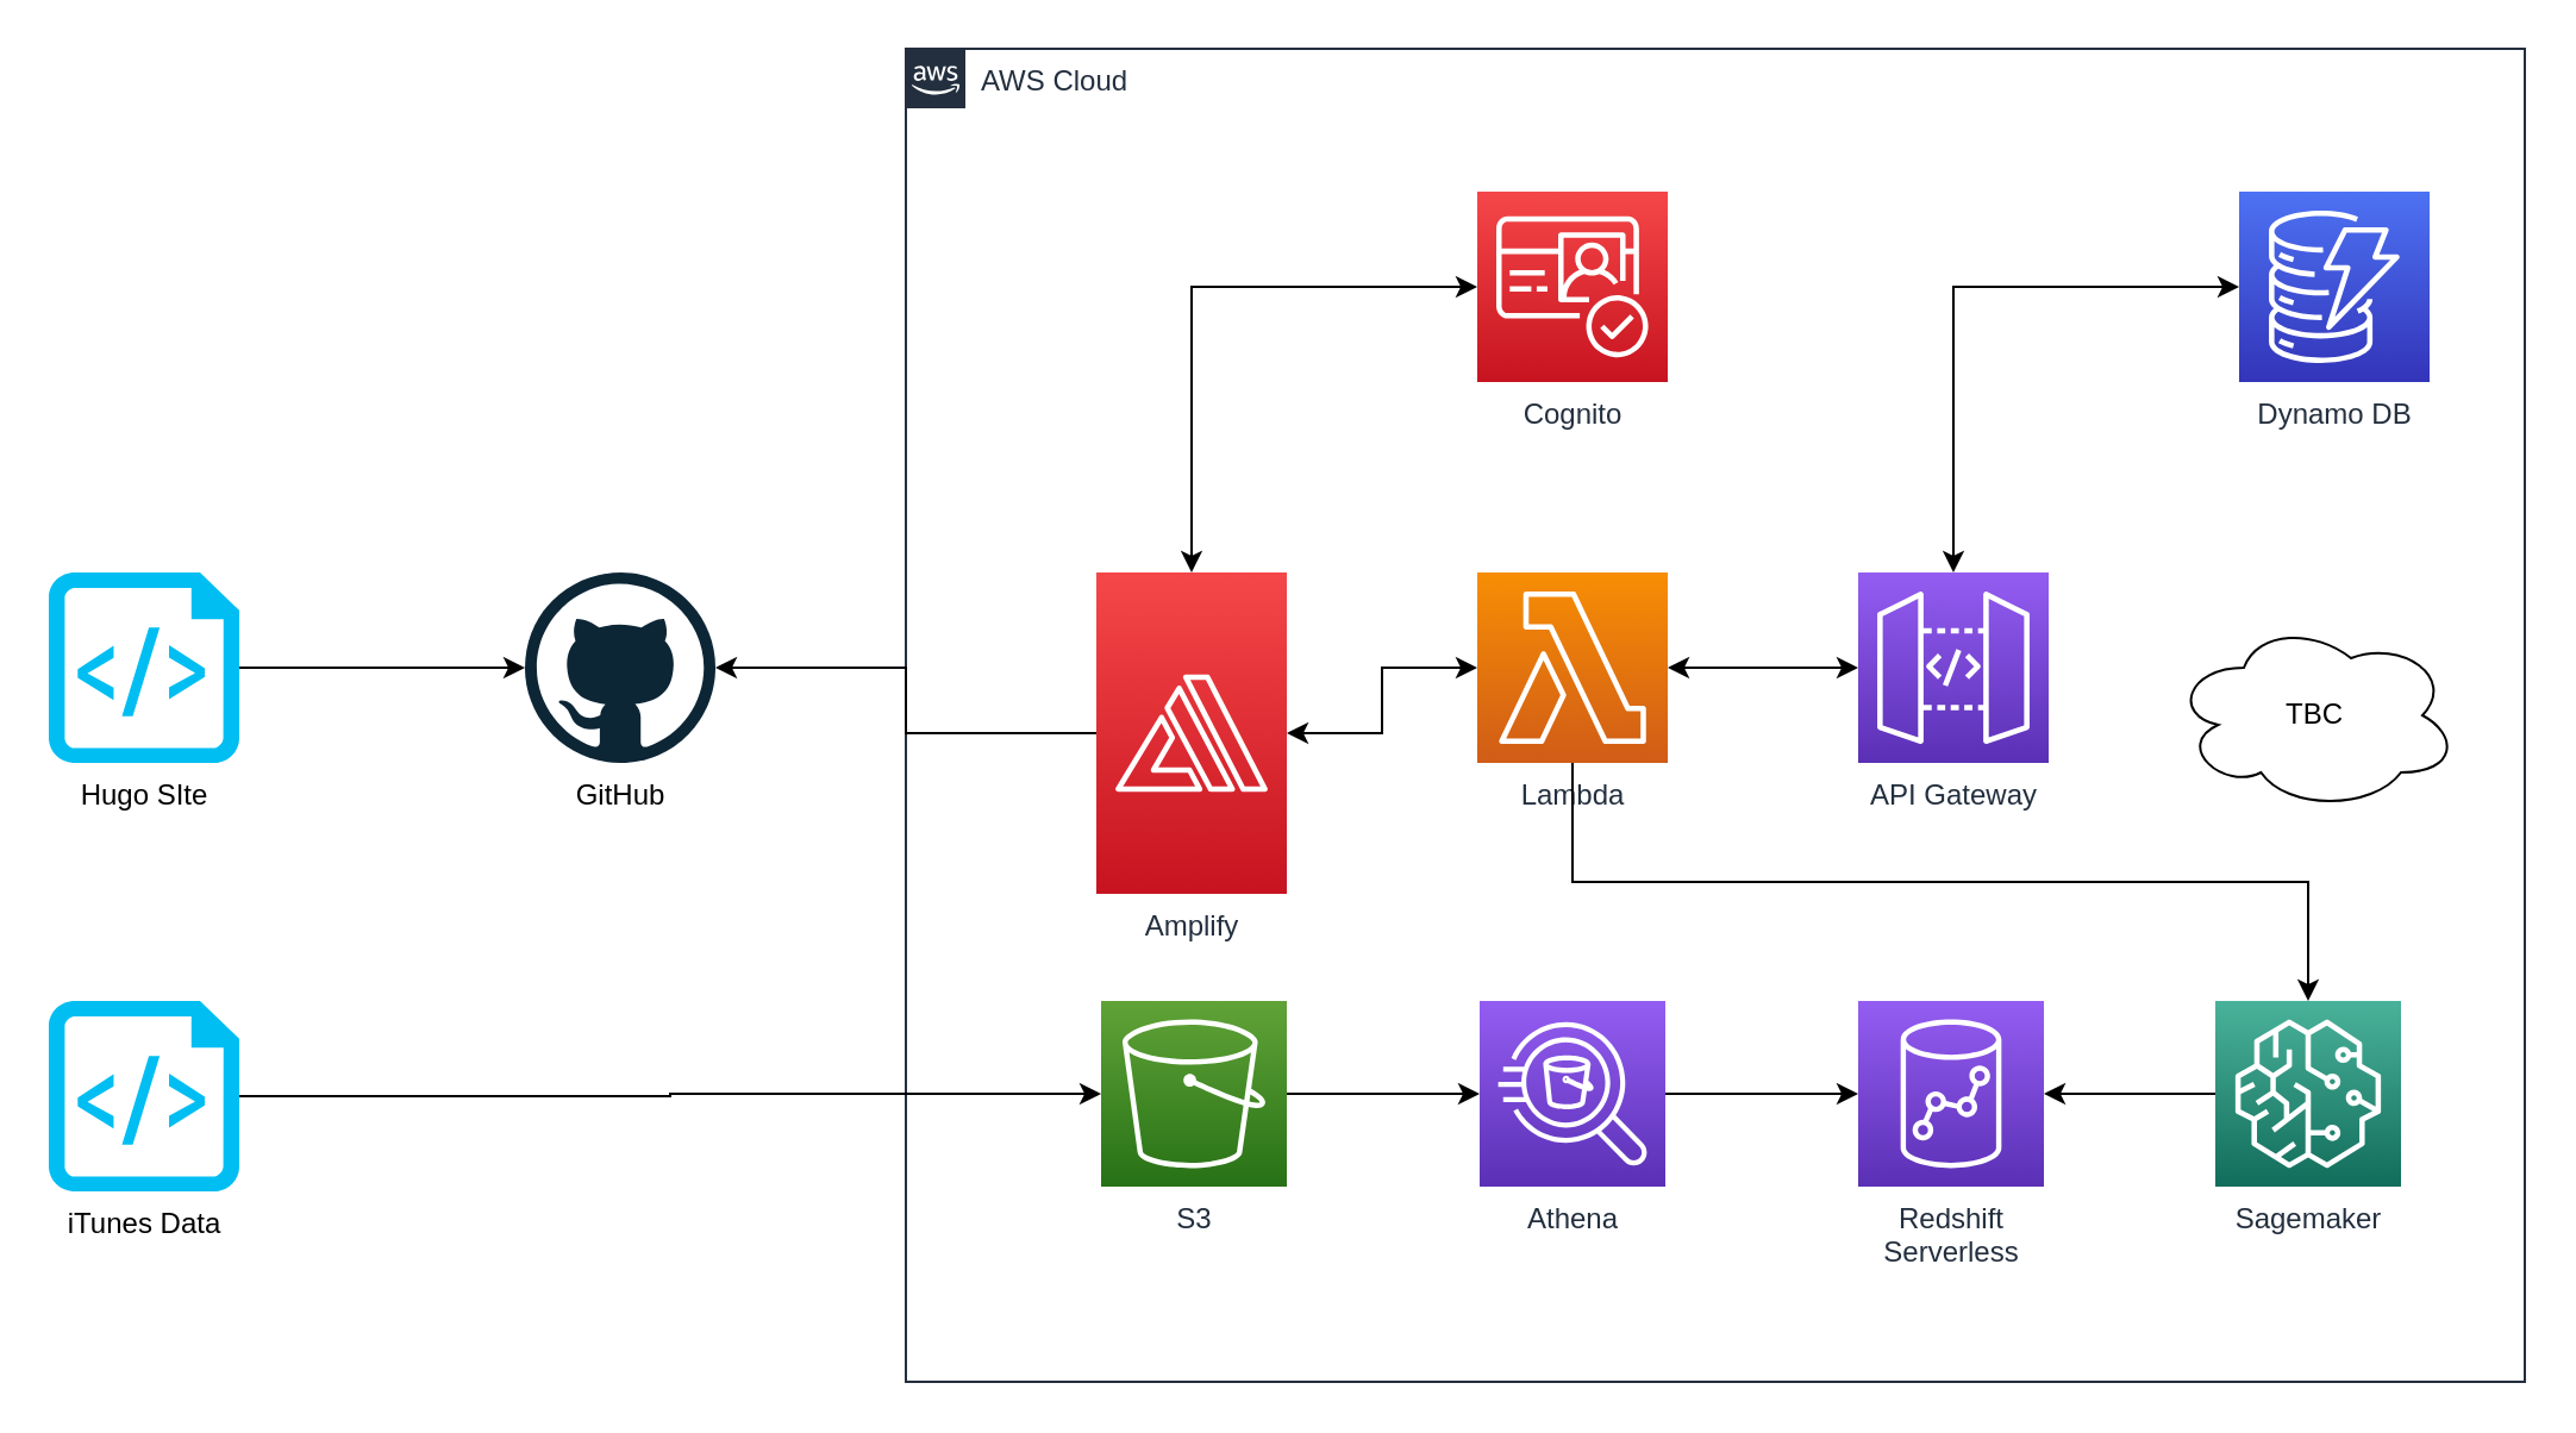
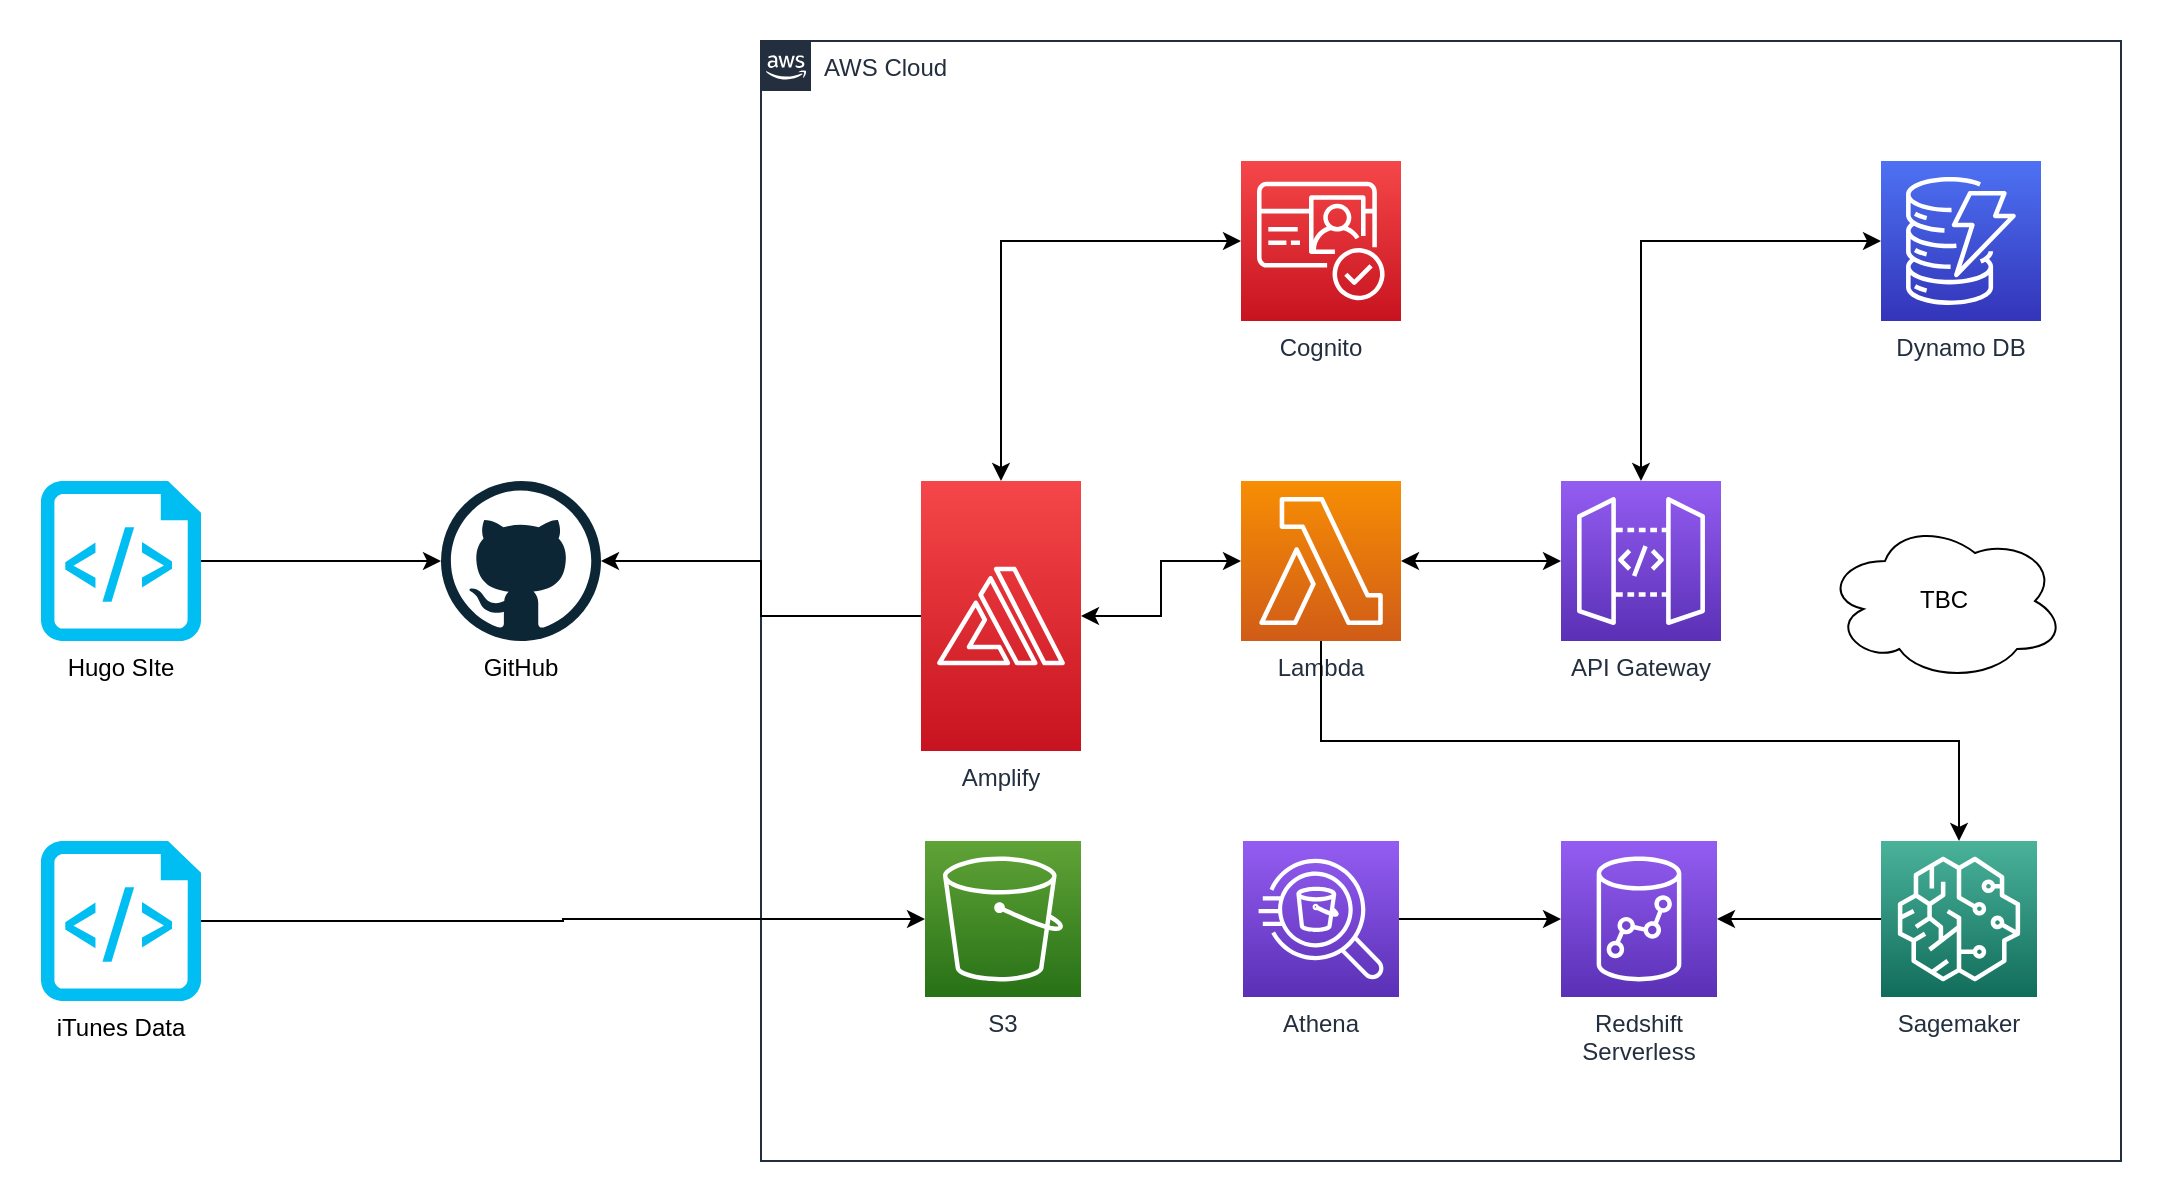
  <mxCell id="0" />
  <mxCell id="1" parent="0" />
  <mxCell id="2" value="AWS Cloud" style="points=[[0,0],[0.25,0],[0.5,0],[0.75,0],[1,0],[1,0.25],[1,0.5],[1,0.75],[1,1],[0.75,1],[0.5,1],[0.25,1],[0,1],[0,0.75],[0,0.5],[0,0.25]];outlineConnect=0;gradientColor=none;html=1;whiteSpace=wrap;fontSize=12;fontStyle=0;container=1;pointerEvents=0;collapsible=0;recursiveResize=0;shape=mxgraph.aws4.group;grIcon=mxgraph.aws4.group_aws_cloud_alt;strokeColor=#232F3E;fillColor=none;verticalAlign=top;align=left;spacingLeft=30;fontColor=#232F3E;dashed=0;" parent="1" vertex="1"><mxGeometry x="380" y="20" width="680" height="560" as="geometry" /></mxCell>
  <mxCell id="3" style="edgeStyle=orthogonalEdgeStyle;rounded=0;orthogonalLoop=1;jettySize=auto;html=1;exitX=1;exitY=0.5;exitDx=0;exitDy=0;exitPerimeter=0;entryX=0;entryY=0.5;entryDx=0;entryDy=0;entryPerimeter=0;startArrow=classic;startFill=1;" parent="2" source="5" target="8" edge="1"><mxGeometry relative="1" as="geometry" /></mxCell>
  <mxCell id="4" style="edgeStyle=orthogonalEdgeStyle;rounded=0;orthogonalLoop=1;jettySize=auto;html=1;exitX=0.5;exitY=0;exitDx=0;exitDy=0;exitPerimeter=0;entryX=0;entryY=0.5;entryDx=0;entryDy=0;entryPerimeter=0;startArrow=classic;startFill=1;" parent="2" source="5" target="6" edge="1"><mxGeometry relative="1" as="geometry" /></mxCell>
  <mxCell id="5" value="Amplify" style="sketch=0;points=[[0,0,0],[0.25,0,0],[0.5,0,0],[0.75,0,0],[1,0,0],[0,1,0],[0.25,1,0],[0.5,1,0],[0.75,1,0],[1,1,0],[0,0.25,0],[0,0.5,0],[0,0.75,0],[1,0.25,0],[1,0.5,0],[1,0.75,0]];outlineConnect=0;fontColor=#232F3E;gradientColor=#F54749;gradientDirection=north;fillColor=#C7131F;strokeColor=#ffffff;dashed=0;verticalLabelPosition=bottom;verticalAlign=top;align=center;html=1;fontSize=12;fontStyle=0;aspect=fixed;shape=mxgraph.aws4.resourceIcon;resIcon=mxgraph.aws4.amplify;direction=east;" parent="2" vertex="1"><mxGeometry x="80" y="220" width="80" height="135" as="geometry" /></mxCell>
  <mxCell id="6" value="Cognito" style="sketch=0;points=[[0,0,0],[0.25,0,0],[0.5,0,0],[0.75,0,0],[1,0,0],[0,1,0],[0.25,1,0],[0.5,1,0],[0.75,1,0],[1,1,0],[0,0.25,0],[0,0.5,0],[0,0.75,0],[1,0.25,0],[1,0.5,0],[1,0.75,0]];outlineConnect=0;fontColor=#232F3E;gradientColor=#F54749;gradientDirection=north;fillColor=#C7131F;strokeColor=#ffffff;dashed=0;verticalLabelPosition=bottom;verticalAlign=top;align=center;html=1;fontSize=12;fontStyle=0;aspect=fixed;shape=mxgraph.aws4.resourceIcon;resIcon=mxgraph.aws4.cognito;" parent="2" vertex="1"><mxGeometry x="240" y="60" width="80" height="80" as="geometry" /></mxCell>
  <mxCell id="7" style="edgeStyle=orthogonalEdgeStyle;rounded=0;orthogonalLoop=1;jettySize=auto;html=1;exitX=1;exitY=0.5;exitDx=0;exitDy=0;exitPerimeter=0;startArrow=classic;startFill=1;" parent="2" source="8" target="10" edge="1"><mxGeometry relative="1" as="geometry" /></mxCell>
  <mxCell id="8" value="Lambda" style="sketch=0;points=[[0,0,0],[0.25,0,0],[0.5,0,0],[0.75,0,0],[1,0,0],[0,1,0],[0.25,1,0],[0.5,1,0],[0.75,1,0],[1,1,0],[0,0.25,0],[0,0.5,0],[0,0.75,0],[1,0.25,0],[1,0.5,0],[1,0.75,0]];outlineConnect=0;fontColor=#232F3E;gradientColor=#F78E04;gradientDirection=north;fillColor=#D05C17;strokeColor=#ffffff;dashed=0;verticalLabelPosition=bottom;verticalAlign=top;align=center;html=1;fontSize=12;fontStyle=0;aspect=fixed;shape=mxgraph.aws4.resourceIcon;resIcon=mxgraph.aws4.lambda;" parent="2" vertex="1"><mxGeometry x="240" y="220" width="80" height="80" as="geometry" /></mxCell>
  <mxCell id="9" style="edgeStyle=orthogonalEdgeStyle;rounded=0;orthogonalLoop=1;jettySize=auto;html=1;exitX=0.5;exitY=0;exitDx=0;exitDy=0;exitPerimeter=0;entryX=0;entryY=0.5;entryDx=0;entryDy=0;entryPerimeter=0;startArrow=classic;startFill=1;" parent="2" source="10" target="11" edge="1"><mxGeometry relative="1" as="geometry" /></mxCell>
  <mxCell id="10" value="API Gateway" style="sketch=0;points=[[0,0,0],[0.25,0,0],[0.5,0,0],[0.75,0,0],[1,0,0],[0,1,0],[0.25,1,0],[0.5,1,0],[0.75,1,0],[1,1,0],[0,0.25,0],[0,0.5,0],[0,0.75,0],[1,0.25,0],[1,0.5,0],[1,0.75,0]];outlineConnect=0;fontColor=#232F3E;gradientColor=#945DF2;gradientDirection=north;fillColor=#5A30B5;strokeColor=#ffffff;dashed=0;verticalLabelPosition=bottom;verticalAlign=top;align=center;html=1;fontSize=12;fontStyle=0;aspect=fixed;shape=mxgraph.aws4.resourceIcon;resIcon=mxgraph.aws4.api_gateway;" parent="2" vertex="1"><mxGeometry x="400" y="220" width="80" height="80" as="geometry" /></mxCell>
  <mxCell id="11" value="Dynamo DB" style="sketch=0;points=[[0,0,0],[0.25,0,0],[0.5,0,0],[0.75,0,0],[1,0,0],[0,1,0],[0.25,1,0],[0.5,1,0],[0.75,1,0],[1,1,0],[0,0.25,0],[0,0.5,0],[0,0.75,0],[1,0.25,0],[1,0.5,0],[1,0.75,0]];outlineConnect=0;fontColor=#232F3E;gradientColor=#4D72F3;gradientDirection=north;fillColor=#3334B9;strokeColor=#ffffff;dashed=0;verticalLabelPosition=bottom;verticalAlign=top;align=center;html=1;fontSize=12;fontStyle=0;aspect=fixed;shape=mxgraph.aws4.resourceIcon;resIcon=mxgraph.aws4.dynamodb;" parent="2" vertex="1"><mxGeometry x="560" y="60" width="80" height="80" as="geometry" /></mxCell>
  <mxCell id="12" style="edgeStyle=orthogonalEdgeStyle;rounded=0;orthogonalLoop=1;jettySize=auto;html=1;exitX=1;exitY=0.5;exitDx=0;exitDy=0;exitPerimeter=0;entryX=0;entryY=0.5;entryDx=0;entryDy=0;entryPerimeter=0;startArrow=classic;startFill=1;endArrow=none;endFill=0;" edge="1" parent="2" source="13" target="15"><mxGeometry relative="1" as="geometry" /></mxCell>
  <mxCell id="13" value="Redshift&lt;br&gt;Serverless" style="sketch=0;points=[[0,0,0],[0.25,0,0],[0.5,0,0],[0.75,0,0],[1,0,0],[0,1,0],[0.25,1,0],[0.5,1,0],[0.75,1,0],[1,1,0],[0,0.25,0],[0,0.5,0],[0,0.75,0],[1,0.25,0],[1,0.5,0],[1,0.75,0]];outlineConnect=0;fontColor=#232F3E;gradientColor=#945DF2;gradientDirection=north;fillColor=#5A30B5;strokeColor=#ffffff;dashed=0;verticalLabelPosition=bottom;verticalAlign=top;align=center;html=1;fontSize=12;fontStyle=0;aspect=fixed;shape=mxgraph.aws4.resourceIcon;resIcon=mxgraph.aws4.redshift;" vertex="1" parent="2"><mxGeometry x="400" y="400" width="78" height="78" as="geometry" /></mxCell>
  <mxCell id="14" style="edgeStyle=orthogonalEdgeStyle;rounded=0;orthogonalLoop=1;jettySize=auto;html=1;exitX=0.5;exitY=0;exitDx=0;exitDy=0;exitPerimeter=0;startArrow=classic;startFill=1;endArrow=none;endFill=0;" edge="1" parent="2" source="15" target="8"><mxGeometry relative="1" as="geometry" /></mxCell>
- <mxCell id="15" value="Sagemaker" style="sketch=0;points=[[0,0,0],[0.25,0,0],[0.5,0,0],[0.75,0,0],[1,0,0],[0,1,0],[0.25,1,0],[0.5,1,0],[0.75,1,0],[1,1,0],[0,0.25,0],[0,0.5,0],[0,0.75,0],[1,0.25,0],[1,0.5,0],[1,0.75,0]];outlineConnect=0;fontColor=#232F3E;gradientColor=#4AB29A;gradientDirection=north;fillColor=#116D5B;strokeColor=#ffffff;dashed=0;verticalLabelPosition=bottom;verticalAlign=top;align=center;html=1;fontSize=12;fontStyle=0;aspect=fixed;shape=mxgraph.aws4.resourceIcon;resIcon=mxgraph.aws4.sagemaker;" vertex="1" parent="2"><mxGeometry x="550" y="400" width="78" height="78" as="geometry" /></mxCell>
- <mxCell id="16" style="edgeStyle=orthogonalEdgeStyle;rounded=0;orthogonalLoop=1;jettySize=auto;html=1;exitX=1;exitY=0.5;exitDx=0;exitDy=0;exitPerimeter=0;" edge="1" parent="2" source="17" target="19"><mxGeometry relative="1" as="geometry" /></mxCell>
+ <mxCell id="15" value="Sagemaker" style="sketch=0;points=[[0,0,0],[0.25,0,0],[0.5,0,0],[0.75,0,0],[1,0,0],[0,1,0],[0.25,1,0],[0.5,1,0],[0.75,1,0],[1,1,0],[0,0.25,0],[0,0.5,0],[0,0.75,0],[1,0.25,0],[1,0.5,0],[1,0.75,0]];outlineConnect=0;fontColor=#232F3E;gradientColor=#4AB29A;gradientDirection=north;fillColor=#116D5B;strokeColor=#ffffff;dashed=0;verticalLabelPosition=bottom;verticalAlign=top;align=center;html=1;fontSize=12;fontStyle=0;aspect=fixed;shape=mxgraph.aws4.resourceIcon;resIcon=mxgraph.aws4.sagemaker;" vertex="1" parent="2"><mxGeometry x="560" y="400" width="78" height="78" as="geometry" /></mxCell>
  <mxCell id="17" value="S3" style="sketch=0;points=[[0,0,0],[0.25,0,0],[0.5,0,0],[0.75,0,0],[1,0,0],[0,1,0],[0.25,1,0],[0.5,1,0],[0.75,1,0],[1,1,0],[0,0.25,0],[0,0.5,0],[0,0.75,0],[1,0.25,0],[1,0.5,0],[1,0.75,0]];outlineConnect=0;fontColor=#232F3E;gradientColor=#60A337;gradientDirection=north;fillColor=#277116;strokeColor=#ffffff;dashed=0;verticalLabelPosition=bottom;verticalAlign=top;align=center;html=1;fontSize=12;fontStyle=0;aspect=fixed;shape=mxgraph.aws4.resourceIcon;resIcon=mxgraph.aws4.s3;" vertex="1" parent="2"><mxGeometry x="82" y="400" width="78" height="78" as="geometry" /></mxCell>
  <mxCell id="18" style="edgeStyle=orthogonalEdgeStyle;rounded=0;orthogonalLoop=1;jettySize=auto;html=1;exitX=1;exitY=0.5;exitDx=0;exitDy=0;exitPerimeter=0;entryX=0;entryY=0.5;entryDx=0;entryDy=0;entryPerimeter=0;" edge="1" parent="2" source="19" target="13"><mxGeometry relative="1" as="geometry" /></mxCell>
  <mxCell id="19" value="Athena" style="sketch=0;points=[[0,0,0],[0.25,0,0],[0.5,0,0],[0.75,0,0],[1,0,0],[0,1,0],[0.25,1,0],[0.5,1,0],[0.75,1,0],[1,1,0],[0,0.25,0],[0,0.5,0],[0,0.75,0],[1,0.25,0],[1,0.5,0],[1,0.75,0]];outlineConnect=0;fontColor=#232F3E;gradientColor=#945DF2;gradientDirection=north;fillColor=#5A30B5;strokeColor=#ffffff;dashed=0;verticalLabelPosition=bottom;verticalAlign=top;align=center;html=1;fontSize=12;fontStyle=0;aspect=fixed;shape=mxgraph.aws4.resourceIcon;resIcon=mxgraph.aws4.athena;" vertex="1" parent="2"><mxGeometry x="241" y="400" width="78" height="78" as="geometry" /></mxCell>
  <mxCell id="20" value="TBC" style="ellipse;shape=cloud;whiteSpace=wrap;html=1;" vertex="1" parent="2"><mxGeometry x="532" y="240" width="120" height="80" as="geometry" /></mxCell>
  <mxCell id="21" value="GitHub" style="dashed=0;outlineConnect=0;html=1;align=center;labelPosition=center;verticalLabelPosition=bottom;verticalAlign=top;shape=mxgraph.weblogos.github" parent="1" vertex="1"><mxGeometry y="240" width="80" height="80" as="geometry" x="220" /></mxCell>
  <mxCell id="22" value="" style="edgeStyle=orthogonalEdgeStyle;html=1;endArrow=none;elbow=vertical;startArrow=classic;endFill=0;strokeColor=#000000;rounded=0;startFill=1;" parent="1" source="21" target="5" edge="1"><mxGeometry width="100" relative="1" as="geometry"><mxPoint x="310" y="279.5" as="sourcePoint" /><mxPoint x="410" y="279.5" as="targetPoint" /></mxGeometry></mxCell>
  <mxCell id="23" style="edgeStyle=orthogonalEdgeStyle;rounded=0;orthogonalLoop=1;jettySize=auto;html=1;exitX=1;exitY=0.5;exitDx=0;exitDy=0;exitPerimeter=0;startArrow=none;startFill=0;endArrow=classic;endFill=1;" parent="1" source="24" target="21" edge="1"><mxGeometry relative="1" as="geometry" /></mxCell>
  <mxCell id="24" value="Hugo SIte" style="verticalLabelPosition=bottom;html=1;verticalAlign=top;align=center;strokeColor=none;fillColor=#00BEF2;shape=mxgraph.azure.script_file;pointerEvents=1;" parent="1" vertex="1"><mxGeometry x="20" y="240" width="80" height="80" as="geometry" /></mxCell>
  <mxCell id="25" style="edgeStyle=orthogonalEdgeStyle;rounded=0;orthogonalLoop=1;jettySize=auto;html=1;exitX=1;exitY=0.5;exitDx=0;exitDy=0;exitPerimeter=0;" edge="1" parent="1" source="26" target="17"><mxGeometry relative="1" as="geometry" /></mxCell>
  <mxCell id="26" value="iTunes Data" style="verticalLabelPosition=bottom;html=1;verticalAlign=top;align=center;strokeColor=none;fillColor=#00BEF2;shape=mxgraph.azure.script_file;pointerEvents=1;" vertex="1" parent="1"><mxGeometry x="20" y="420" width="80" height="80" as="geometry" /></mxCell>
